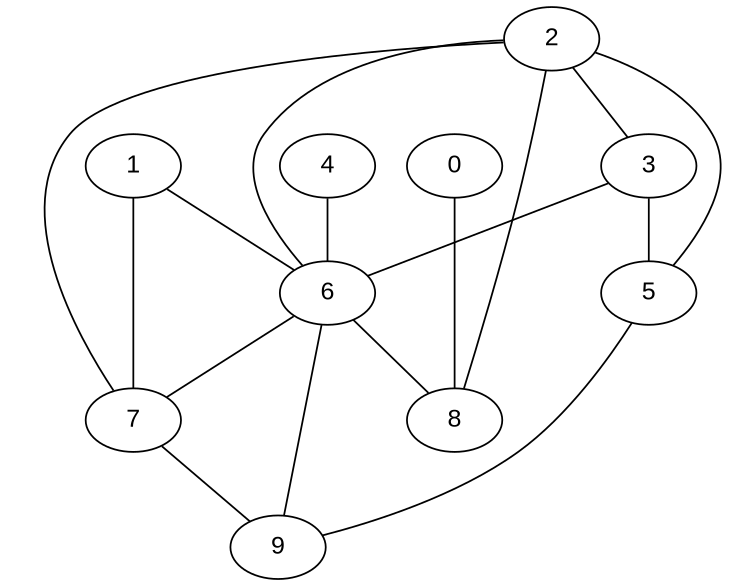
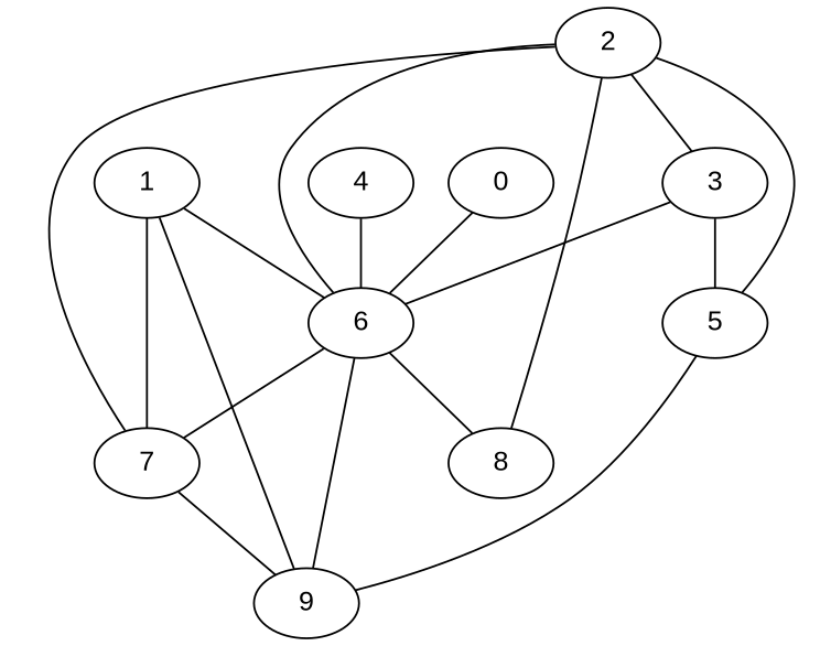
  graph {
    node [fillcolor=white fontname=Arial style=filled]
    0
    6
    7
    9
    8
    1
    2
    3
    5
    4
-   0 -- 8
+   0 -- 6
    6 -- 7
    6 -- 9
    6 -- 8
    7 -- 9
    1 -- 6
    1 -- 7
+   1 -- 9
    2 -- 6
    2 -- 7
    2 -- 8
    2 -- 3
    2 -- 5
    3 -- 6
    3 -- 5
    5 -- 9
    4 -- 6
  }
